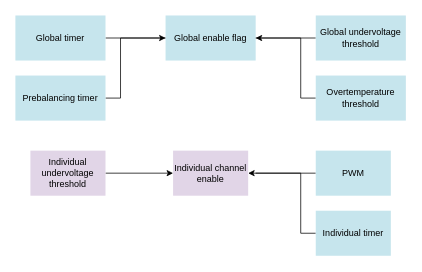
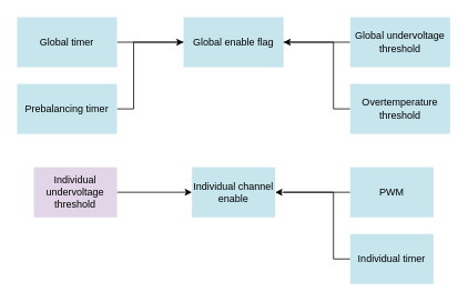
  <mxCell id="0" />
  <mxCell id="1" parent="0" />
  <mxCell id="2" style="edgeStyle=orthogonalEdgeStyle;rounded=0;orthogonalLoop=1;jettySize=auto;html=1;entryX=0;entryY=0.5;entryDx=0;entryDy=0;" edge="1" parent="1" source="3" target="4"><mxGeometry relative="1" as="geometry" /></mxCell>
  <mxCell id="3" value="Global timer" style="rounded=0;whiteSpace=wrap;html=1;fillColor=#c6e5ed;strokeColor=none;" vertex="1" parent="1"><mxGeometry x="20" y="20" width="120" height="60" as="geometry" /></mxCell>
  <mxCell id="4" value="Global enable flag" style="rounded=0;whiteSpace=wrap;html=1;fillColor=#c6e5ed;strokeColor=none;" vertex="1" parent="1"><mxGeometry x="220" y="20" width="120" height="60" as="geometry" /></mxCell>
  <mxCell id="5" style="edgeStyle=orthogonalEdgeStyle;rounded=0;orthogonalLoop=1;jettySize=auto;html=1;" edge="1" parent="1" source="6" target="4"><mxGeometry relative="1" as="geometry" /></mxCell>
  <mxCell id="6" value="Global undervoltage threshold" style="rounded=0;whiteSpace=wrap;html=1;fillColor=#c6e5ed;strokeColor=none;" vertex="1" parent="1"><mxGeometry x="420" y="20" width="120" height="60" as="geometry" /></mxCell>
  <mxCell id="7" style="edgeStyle=orthogonalEdgeStyle;rounded=0;orthogonalLoop=1;jettySize=auto;html=1;endArrow=none;endFill=0;" edge="1" parent="1" source="8"><mxGeometry relative="1" as="geometry"><mxPoint x="220" y="50" as="targetPoint" /><Array as="points"><mxPoint x="160" y="130" /><mxPoint x="160" y="50" /></Array></mxGeometry></mxCell>
  <mxCell id="8" value="Prebalancing timer" style="rounded=0;whiteSpace=wrap;html=1;fillColor=#c6e5ed;strokeColor=none;" vertex="1" parent="1"><mxGeometry x="20" y="100" width="120" height="60" as="geometry" /></mxCell>
  <mxCell id="9" style="edgeStyle=orthogonalEdgeStyle;rounded=0;orthogonalLoop=1;jettySize=auto;html=1;entryX=1;entryY=0.5;entryDx=0;entryDy=0;endArrow=none;endFill=0;" edge="1" parent="1" source="10" target="4"><mxGeometry relative="1" as="geometry"><Array as="points"><mxPoint x="400" y="130" /><mxPoint x="400" y="50" /></Array></mxGeometry></mxCell>
  <mxCell id="10" value="Overtemperature threshold" style="rounded=0;whiteSpace=wrap;html=1;fillColor=#c6e5ed;strokeColor=none;" vertex="1" parent="1"><mxGeometry x="420" y="100" width="120" height="60" as="geometry" /></mxCell>
- <mxCell id="11" value="Individual channel enable" style="rounded=0;whiteSpace=wrap;html=1;fillColor=#e1d5e7;strokeColor=none;" vertex="1" parent="1"><mxGeometry x="230" y="200" width="100" height="60" as="geometry" /></mxCell>
+ <mxCell id="11" value="Individual channel enable" style="rounded=0;whiteSpace=wrap;html=1;fillColor=#c6e5ed;strokeColor=none;" vertex="1" parent="1"><mxGeometry x="230" y="200" width="100" height="60" as="geometry" /></mxCell>
  <mxCell id="12" style="edgeStyle=orthogonalEdgeStyle;rounded=0;orthogonalLoop=1;jettySize=auto;html=1;entryX=0;entryY=0.5;entryDx=0;entryDy=0;" edge="1" parent="1" source="13" target="11"><mxGeometry relative="1" as="geometry" /></mxCell>
  <mxCell id="13" value="Individual undervoltage threshold" style="rounded=0;whiteSpace=wrap;html=1;fillColor=#e1d5e7;strokeColor=none;" vertex="1" parent="1"><mxGeometry x="40" y="200" width="100" height="60" as="geometry" /></mxCell>
  <mxCell id="14" style="edgeStyle=orthogonalEdgeStyle;rounded=0;orthogonalLoop=1;jettySize=auto;html=1;entryX=1;entryY=0.5;entryDx=0;entryDy=0;" edge="1" parent="1" source="15" target="11"><mxGeometry relative="1" as="geometry" /></mxCell>
  <mxCell id="15" value="PWM" style="rounded=0;whiteSpace=wrap;html=1;fillColor=#c6e5ed;strokeColor=none;" vertex="1" parent="1"><mxGeometry x="420" y="200" width="100" height="60" as="geometry" /></mxCell>
  <mxCell id="16" style="edgeStyle=orthogonalEdgeStyle;rounded=0;orthogonalLoop=1;jettySize=auto;html=1;endArrow=none;endFill=0;" edge="1" parent="1" source="17"><mxGeometry relative="1" as="geometry"><mxPoint x="340" y="230" as="targetPoint" /><Array as="points"><mxPoint x="400" y="310" /><mxPoint x="400" y="230" /></Array></mxGeometry></mxCell>
  <mxCell id="17" value="Individual timer" style="rounded=0;whiteSpace=wrap;html=1;fillColor=#c6e5ed;strokeColor=none;" vertex="1" parent="1"><mxGeometry x="420" y="280" width="100" height="60" as="geometry" /></mxCell>
